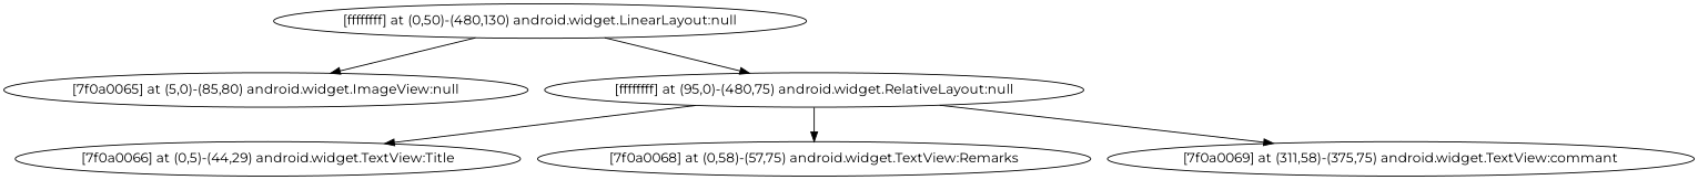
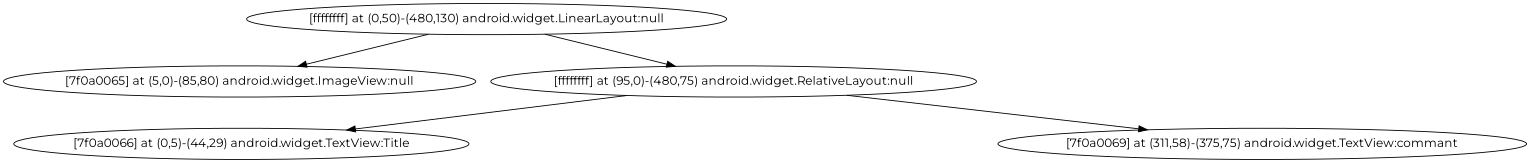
  strict digraph {
    fontname=Montserrat
    node [fontname=Montserrat]
    edge [fontname=Montserrat]
    n1 [label="[ffffffff] at (0,50)-(480,130) android.widget.LinearLayout:null"]
    n2 [label="[7f0a0065] at (5,0)-(85,80) android.widget.ImageView:null"]
    n3 [label="[ffffffff] at (95,0)-(480,75) android.widget.RelativeLayout:null"]
    n4 [label="[7f0a0066] at (0,5)-(44,29) android.widget.TextView:Title"]
-   n5 [label="[7f0a0068] at (0,58)-(57,75) android.widget.TextView:Remarks"]
    n6 [label="[7f0a0069] at (311,58)-(375,75) android.widget.TextView:commant"]
    n1 -> n2
    n1 -> n3
    n3 -> n4
-   n3 -> n5
    n3 -> n6
  }
